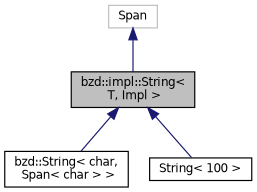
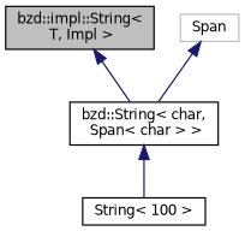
  digraph {
    node [color=black fillcolor=white fontname=Helvetica fontsize=10 shape=record style=filled]
    edge [color=midnightblue dir=back fontname=Helvetica fontsize=10 labelfontname=Helvetica labelfontsize=10 style=solid]
    n1 [fillcolor=grey75 fontcolor=black height=0.2 label="bzd::impl::String\<\l T, Impl \>" width=0.4]
    n2 [height=0.2 label="bzd::String\< char,\l Span\< char \> \>" width=0.4]
    n3 [height=0.2 label="String\< 100 \>" width=0.4]
    n4 [color=grey75 height=0.2 label=Span width=0.4]
    n1 -> n2
-   n1 -> n3
-   n4 -> n1
+   n2 -> n3
+   n4 -> n2
  }
